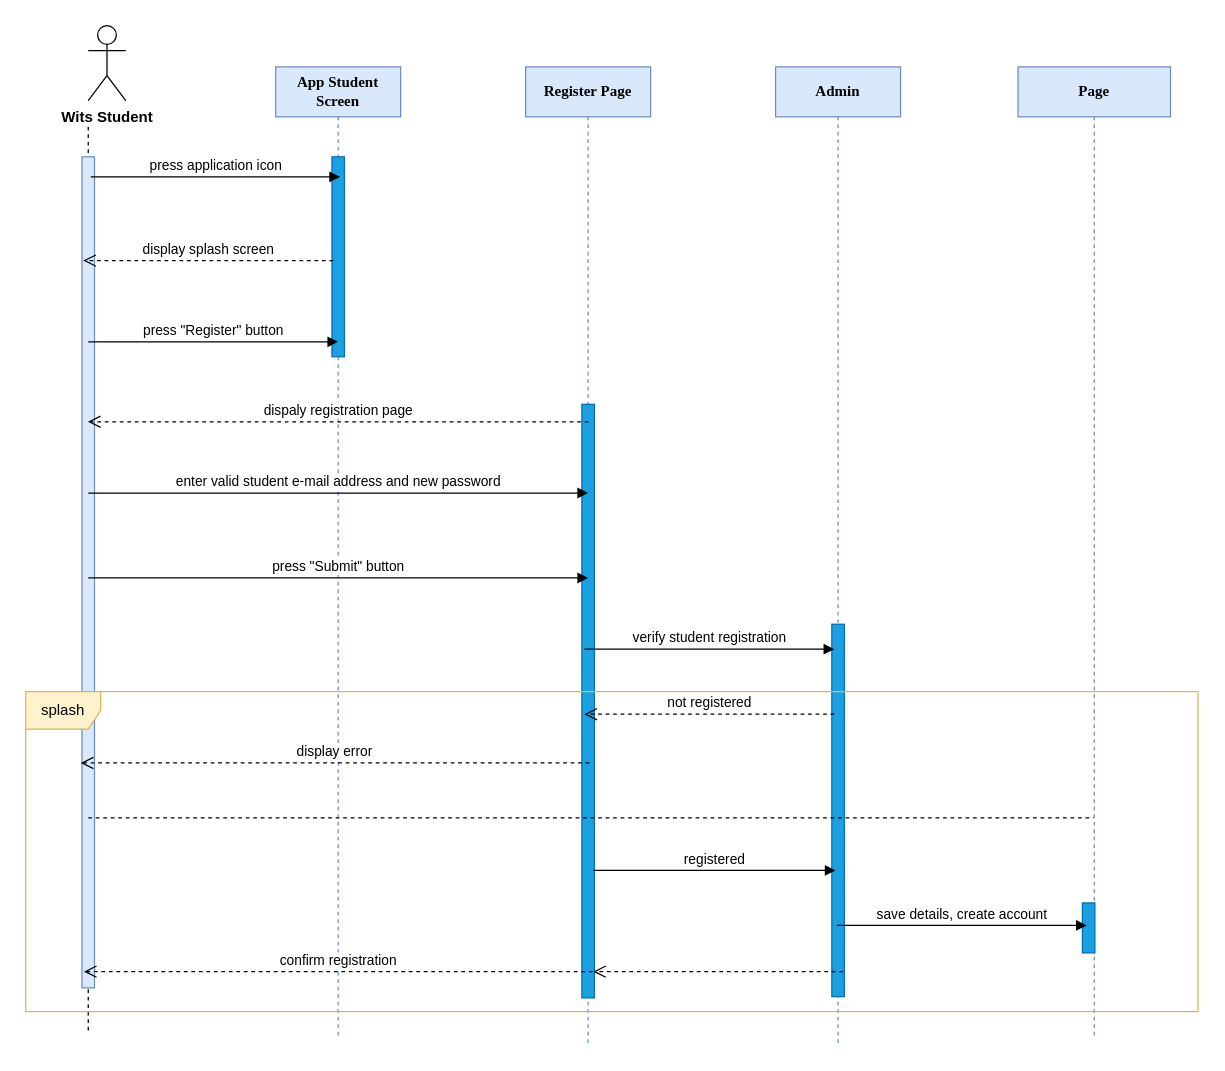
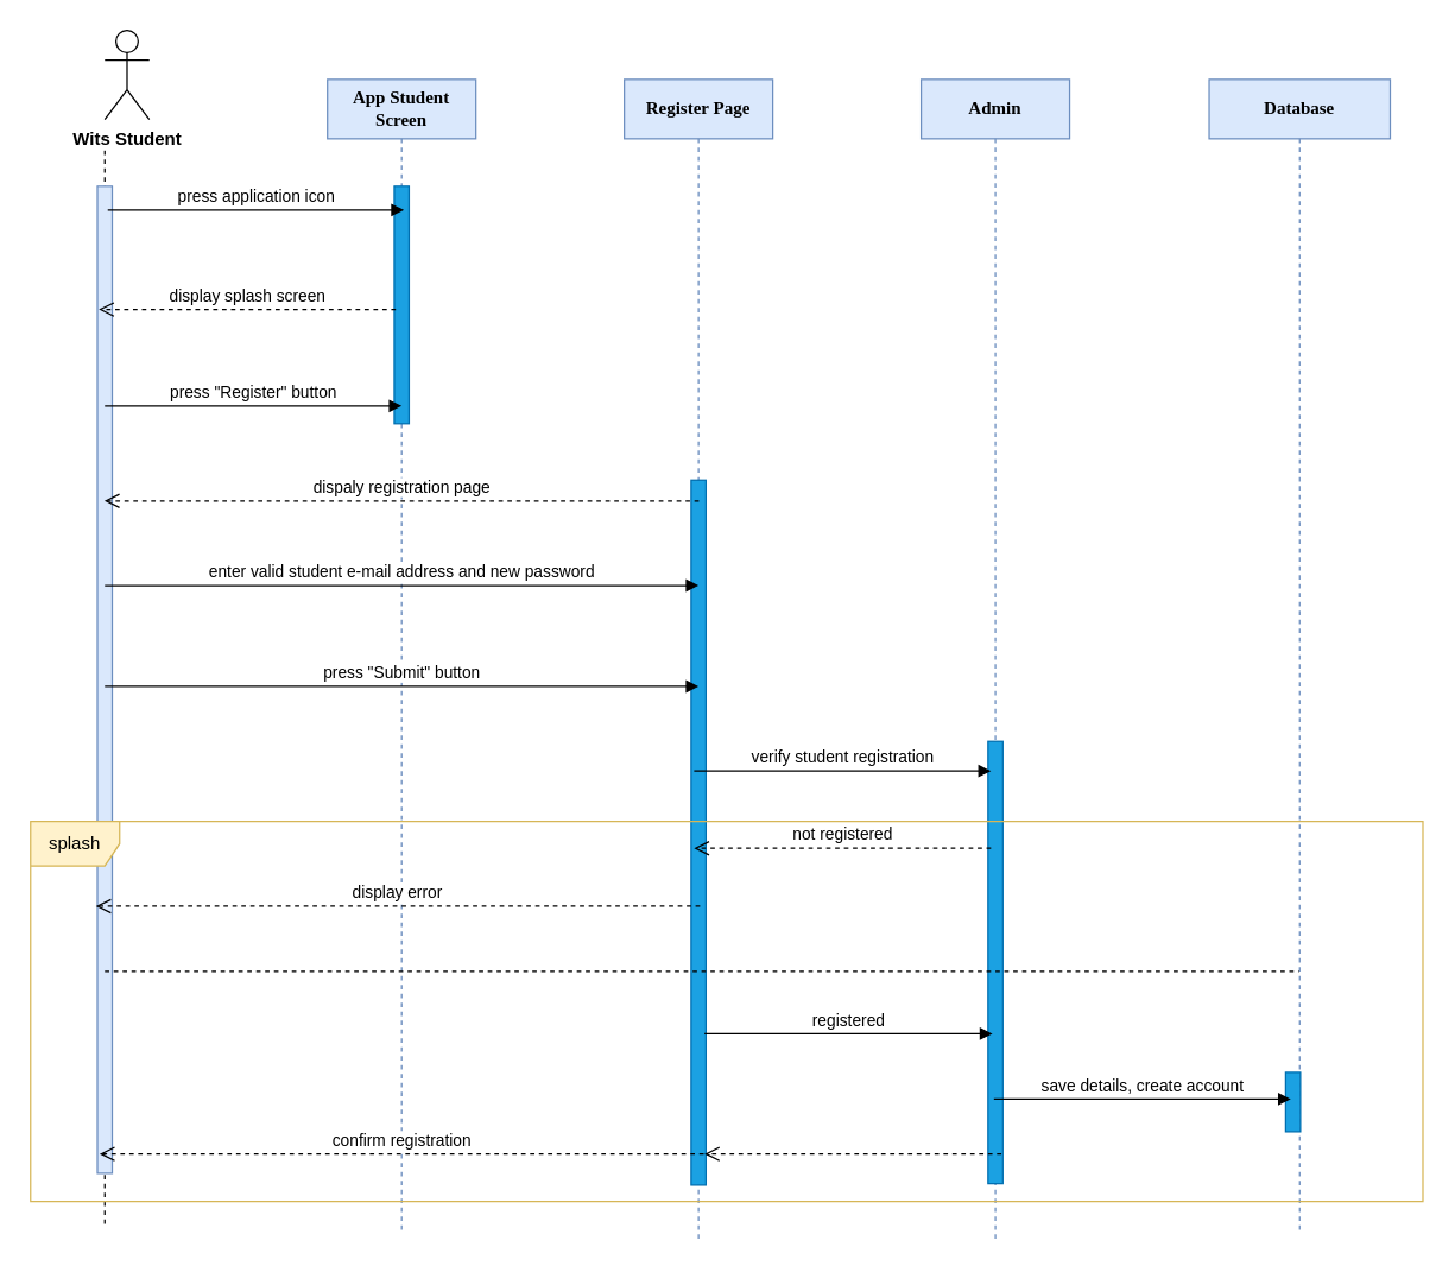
  <mxCell id="0" />
  <mxCell id="1" parent="0" />
  <mxCell id="2" value="App Student Screen" style="shape=umlLifeline;perimeter=lifelinePerimeter;whiteSpace=wrap;html=1;container=1;collapsible=0;recursiveResize=0;outlineConnect=0;rounded=0;shadow=0;comic=0;labelBackgroundColor=none;strokeWidth=1;fontFamily=Verdana;fontSize=12;align=center;glass=0;fontStyle=1;fillColor=#dae8fc;strokeColor=#6c8ebf;" parent="1" vertex="1"><mxGeometry x="220" y="53" width="100" height="778" as="geometry" /></mxCell>
  <mxCell id="3" value="" style="html=1;points=[];perimeter=orthogonalPerimeter;rounded=0;shadow=0;glass=0;fillColor=#1ba1e2;strokeColor=#006EAF;fontColor=#ffffff;" parent="2" vertex="1"><mxGeometry x="45" y="72" width="10" height="160" as="geometry" /></mxCell>
  <mxCell id="4" value="Register Page" style="shape=umlLifeline;perimeter=lifelinePerimeter;whiteSpace=wrap;html=1;container=1;collapsible=0;recursiveResize=0;outlineConnect=0;rounded=0;shadow=0;comic=0;labelBackgroundColor=none;strokeWidth=1;fontFamily=Verdana;fontSize=12;align=center;fontStyle=1;fillColor=#dae8fc;strokeColor=#6c8ebf;" parent="1" vertex="1"><mxGeometry x="420" y="53" width="100" height="782" as="geometry" /></mxCell>
  <mxCell id="5" value="" style="html=1;points=[];perimeter=orthogonalPerimeter;rounded=0;shadow=0;glass=0;fillColor=#1ba1e2;strokeColor=#006EAF;fontColor=#ffffff;" parent="4" vertex="1"><mxGeometry x="45" y="270" width="10" height="475" as="geometry" /></mxCell>
  <mxCell id="6" value="Admin" style="shape=umlLifeline;perimeter=lifelinePerimeter;whiteSpace=wrap;html=1;container=1;collapsible=0;recursiveResize=0;outlineConnect=0;rounded=0;shadow=0;comic=0;labelBackgroundColor=none;strokeWidth=1;fontFamily=Verdana;fontSize=12;align=center;fontStyle=1;strokeColor=#6c8ebf;fillColor=#dae8fc;" parent="1" vertex="1"><mxGeometry x="620" y="53" width="100" height="782" as="geometry" /></mxCell>
  <mxCell id="7" value="" style="html=1;points=[];perimeter=orthogonalPerimeter;rounded=0;shadow=0;glass=0;fillColor=#1ba1e2;strokeColor=#006EAF;fontColor=#ffffff;" parent="6" vertex="1"><mxGeometry x="45" y="446" width="10" height="298" as="geometry" /></mxCell>
- <mxCell id="8" value="Page" style="shape=umlLifeline;perimeter=lifelinePerimeter;whiteSpace=wrap;html=1;container=1;collapsible=0;recursiveResize=0;outlineConnect=0;rounded=0;shadow=0;comic=0;labelBackgroundColor=none;strokeWidth=1;fontFamily=Verdana;fontSize=12;align=center;fontStyle=1;strokeColor=#6c8ebf;fillColor=#dae8fc;" parent="1" vertex="1"><mxGeometry x="814" y="53" width="122" height="775" as="geometry" /></mxCell>
+ <mxCell id="8" value="Database" style="shape=umlLifeline;perimeter=lifelinePerimeter;whiteSpace=wrap;html=1;container=1;collapsible=0;recursiveResize=0;outlineConnect=0;rounded=0;shadow=0;comic=0;labelBackgroundColor=none;strokeWidth=1;fontFamily=Verdana;fontSize=12;align=center;fontStyle=1;strokeColor=#6c8ebf;fillColor=#dae8fc;" parent="1" vertex="1"><mxGeometry x="814" y="53" width="122" height="775" as="geometry" /></mxCell>
  <mxCell id="9" value="" style="html=1;points=[];perimeter=orthogonalPerimeter;rounded=0;shadow=0;glass=0;fillColor=#1ba1e2;strokeColor=#006EAF;fontColor=#ffffff;" parent="8" vertex="1"><mxGeometry x="51.5" y="669" width="10" height="40" as="geometry" /></mxCell>
  <mxCell id="10" value="" style="shape=umlLifeline;perimeter=lifelinePerimeter;whiteSpace=wrap;html=1;container=1;collapsible=0;recursiveResize=0;outlineConnect=0;rounded=1;shadow=0;comic=0;labelBackgroundColor=none;strokeWidth=1;fontFamily=Verdana;fontSize=12;align=center;size=0;" parent="1" vertex="1"><mxGeometry x="20" y="95" width="100" height="730" as="geometry" /></mxCell>
  <mxCell id="11" value="" style="html=1;points=[];perimeter=orthogonalPerimeter;rounded=0;shadow=0;glass=0;fillColor=#dae8fc;strokeColor=#6c8ebf;" parent="10" vertex="1"><mxGeometry x="45" y="30" width="10" height="665" as="geometry" /></mxCell>
  <mxCell id="12" value="Wits Student" style="shape=umlActor;verticalLabelPosition=bottom;labelBackgroundColor=#ffffff;verticalAlign=top;html=1;rounded=0;shadow=0;glass=0;fontStyle=1" parent="1" vertex="1"><mxGeometry x="70" y="20" width="30" height="60" as="geometry" /></mxCell>
  <mxCell id="13" value="press application icon" style="html=1;verticalAlign=bottom;endArrow=block;" parent="1" edge="1"><mxGeometry width="80" relative="1" as="geometry"><mxPoint x="72" y="141" as="sourcePoint" /><mxPoint x="271.5" y="141" as="targetPoint" /></mxGeometry></mxCell>
  <mxCell id="14" value="press &quot;Register&quot; button" style="html=1;verticalAlign=bottom;endArrow=block;" parent="1" edge="1"><mxGeometry width="80" relative="1" as="geometry"><mxPoint x="70" y="273" as="sourcePoint" /><mxPoint x="270" y="273" as="targetPoint" /><Array as="points"><mxPoint x="130.5" y="273" /><mxPoint x="166.5" y="273" /><mxPoint x="198.5" y="273" /></Array></mxGeometry></mxCell>
  <mxCell id="15" value="dispaly registration page" style="html=1;verticalAlign=bottom;endArrow=open;dashed=1;endSize=8;" parent="1" edge="1"><mxGeometry relative="1" as="geometry"><mxPoint x="470.25" y="337" as="sourcePoint" /><mxPoint x="69.75" y="337" as="targetPoint" /></mxGeometry></mxCell>
  <mxCell id="16" value="enter valid student e-mail address and new password" style="html=1;verticalAlign=bottom;endArrow=block;" parent="1" edge="1"><mxGeometry width="80" relative="1" as="geometry"><mxPoint x="70" y="394" as="sourcePoint" /><mxPoint x="470" y="394" as="targetPoint" /><Array as="points"><mxPoint x="240.5" y="394" /></Array></mxGeometry></mxCell>
  <mxCell id="17" value="press &quot;Submit&quot; button" style="html=1;verticalAlign=bottom;endArrow=block;" parent="1" edge="1"><mxGeometry width="80" relative="1" as="geometry"><mxPoint x="70" y="462" as="sourcePoint" /><mxPoint x="470" y="462" as="targetPoint" /><Array as="points"><mxPoint x="240.5" y="462" /></Array></mxGeometry></mxCell>
  <mxCell id="18" value="verify student registration" style="html=1;verticalAlign=bottom;endArrow=block;" parent="1" edge="1"><mxGeometry width="80" relative="1" as="geometry"><mxPoint x="467" y="519" as="sourcePoint" /><mxPoint x="667" y="519" as="targetPoint" /><Array as="points"><mxPoint x="527.5" y="519" /><mxPoint x="563.5" y="519" /><mxPoint x="595.5" y="519" /></Array></mxGeometry></mxCell>
  <mxCell id="19" value="save details, create account" style="html=1;verticalAlign=bottom;endArrow=block;" parent="1" edge="1"><mxGeometry width="80" relative="1" as="geometry"><mxPoint x="669" y="740" as="sourcePoint" /><mxPoint x="869" y="740" as="targetPoint" /><Array as="points"><mxPoint x="729.5" y="740" /><mxPoint x="765.5" y="740" /><mxPoint x="797.5" y="740" /></Array></mxGeometry></mxCell>
  <mxCell id="20" value="not registered" style="html=1;verticalAlign=bottom;endArrow=open;dashed=1;endSize=8;" parent="1" edge="1"><mxGeometry relative="1" as="geometry"><mxPoint x="667" y="571" as="sourcePoint" /><mxPoint x="467" y="571" as="targetPoint" /></mxGeometry></mxCell>
  <mxCell id="21" value="display error" style="html=1;verticalAlign=bottom;endArrow=open;dashed=1;endSize=8;" parent="1" edge="1"><mxGeometry relative="1" as="geometry"><mxPoint x="471" y="610" as="sourcePoint" /><mxPoint x="64" y="610" as="targetPoint" /></mxGeometry></mxCell>
  <mxCell id="22" value="confirm registration" style="html=1;verticalAlign=bottom;endArrow=open;dashed=1;endSize=8;" parent="1" edge="1"><mxGeometry relative="1" as="geometry"><mxPoint x="473.5" y="777" as="sourcePoint" /><mxPoint x="66.5" y="777" as="targetPoint" /></mxGeometry></mxCell>
  <mxCell id="23" value="display splash screen" style="html=1;verticalAlign=bottom;endArrow=open;dashed=1;endSize=8;" parent="1" edge="1"><mxGeometry relative="1" as="geometry"><mxPoint x="266" y="208" as="sourcePoint" /><mxPoint x="66" y="208" as="targetPoint" /><Array as="points"><mxPoint x="216.5" y="208" /></Array></mxGeometry></mxCell>
  <mxCell id="24" value="" style="endArrow=none;dashed=1;html=1;" parent="1" target="8" edge="1"><mxGeometry width="50" height="50" relative="1" as="geometry"><mxPoint x="70" y="654" as="sourcePoint" /><mxPoint x="129.5" y="654" as="targetPoint" /></mxGeometry></mxCell>
  <mxCell id="25" value="splash" style="shape=umlFrame;whiteSpace=wrap;html=1;rounded=0;shadow=0;glass=0;fillColor=#fff2cc;strokeColor=#d6b656;" parent="1" vertex="1"><mxGeometry x="20" y="553" width="938" height="256" as="geometry" /></mxCell>
  <mxCell id="26" value="registered" style="html=1;verticalAlign=bottom;endArrow=block;" parent="1" edge="1"><mxGeometry width="80" relative="1" as="geometry"><mxPoint x="474" y="696" as="sourcePoint" /><mxPoint x="668" y="696" as="targetPoint" /><Array as="points"><mxPoint x="644.5" y="696" /></Array></mxGeometry></mxCell>
  <mxCell id="27" value="" style="html=1;verticalAlign=bottom;endArrow=open;dashed=1;endSize=8;" parent="1" edge="1"><mxGeometry x="-0.16" y="-7" relative="1" as="geometry"><mxPoint x="674" y="777" as="sourcePoint" /><mxPoint x="474" y="777" as="targetPoint" /><mxPoint as="offset" /></mxGeometry></mxCell>
